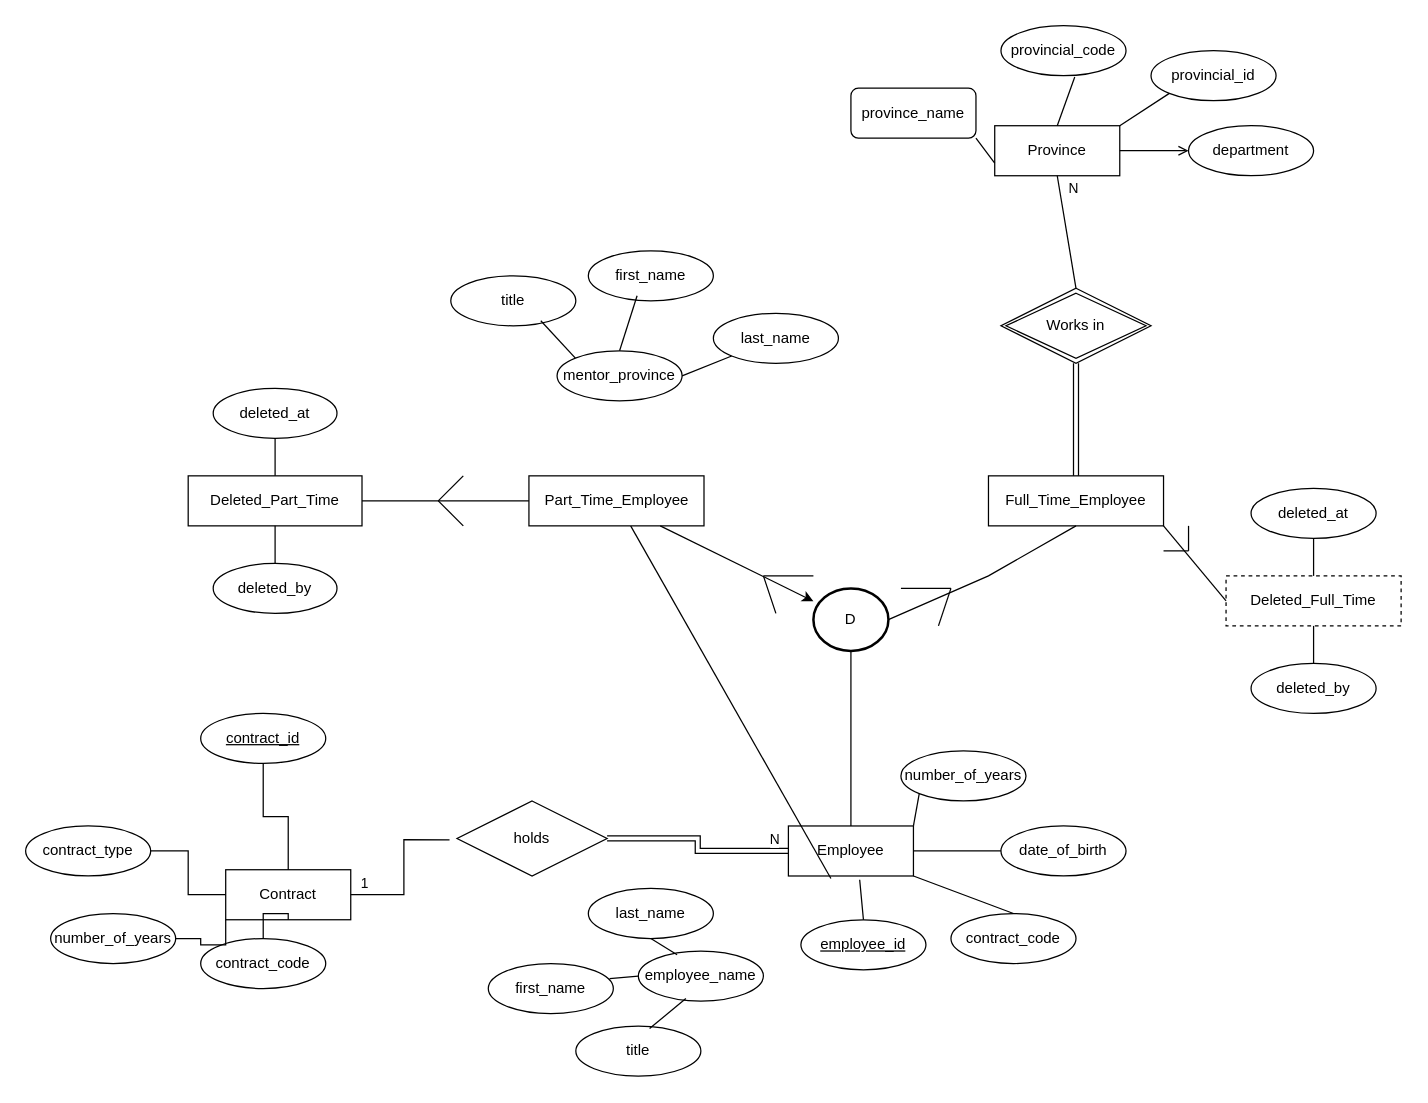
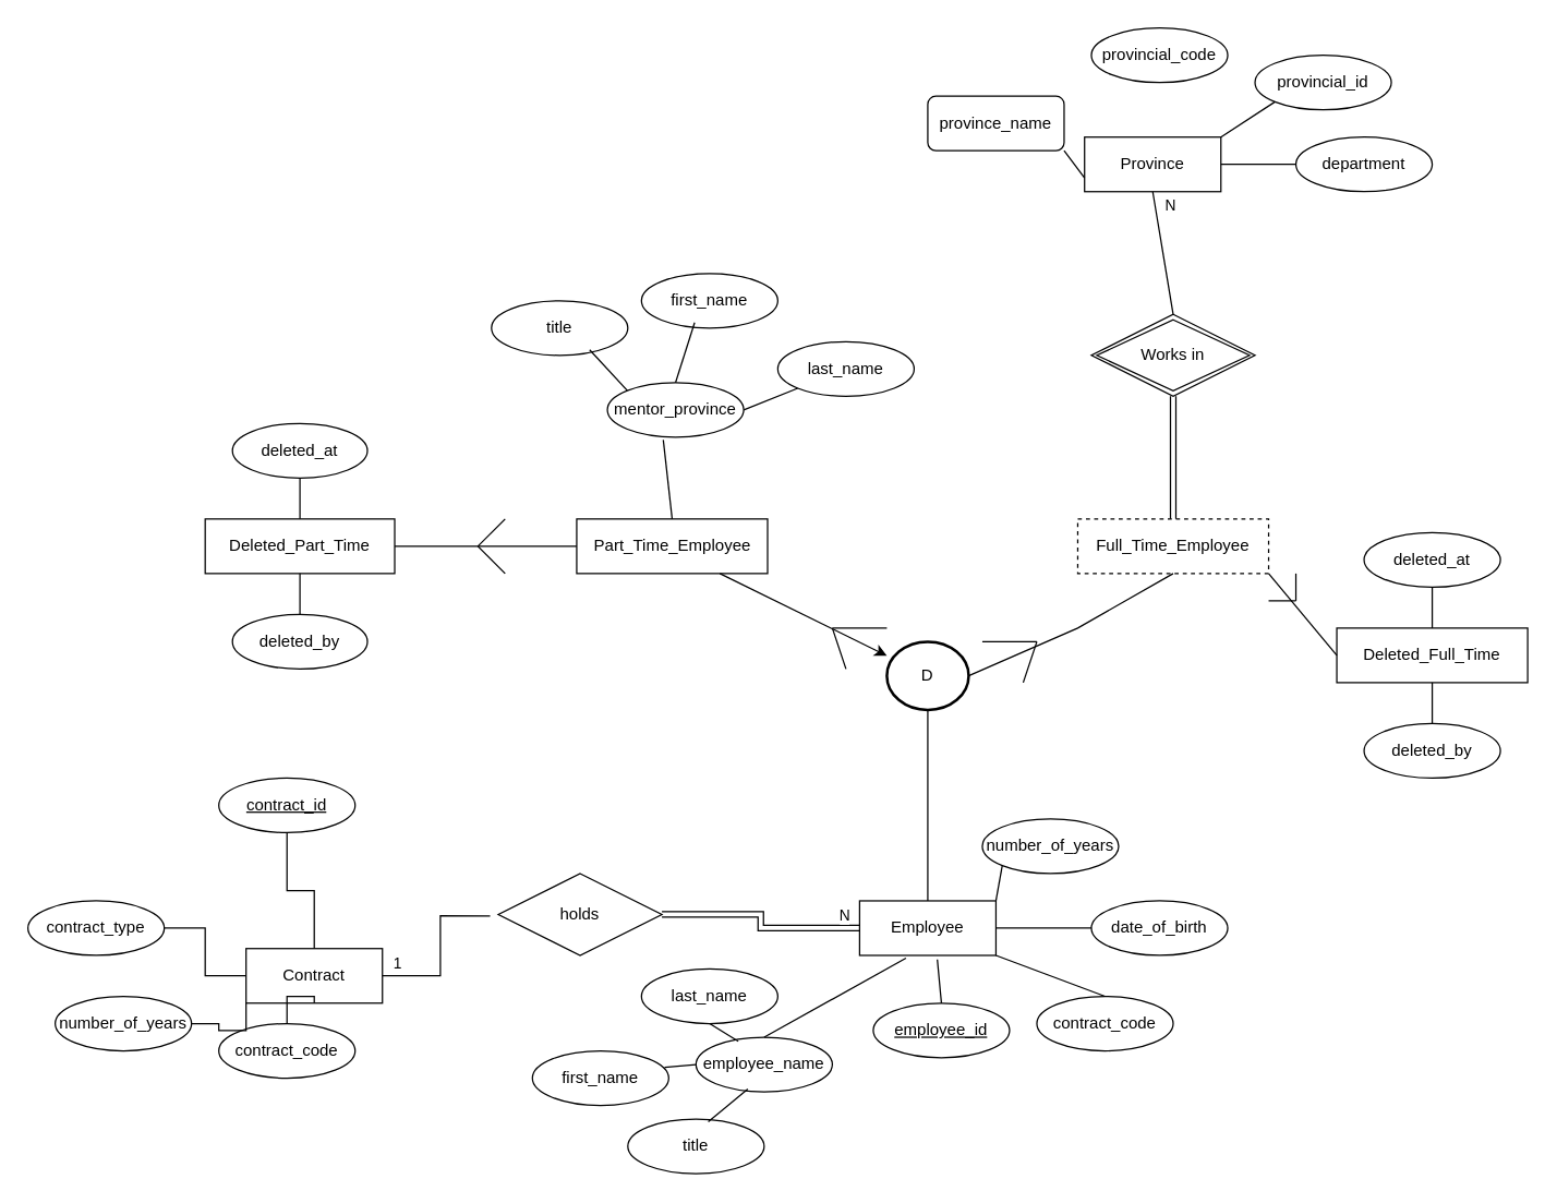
  <mxCell id="0" />
  <mxCell id="1" parent="0" />
  <mxCell id="2" value="Contract" style="whiteSpace=wrap;html=1;align=center;" vertex="1" parent="1"><mxGeometry x="180" y="695" width="100" height="40" as="geometry" /></mxCell>
  <mxCell id="3" style="edgeStyle=orthogonalEdgeStyle;rounded=0;orthogonalLoop=1;jettySize=auto;html=1;endArrow=none;endFill=0;" edge="1" parent="1" source="4" target="2"><mxGeometry relative="1" as="geometry" /></mxCell>
  <mxCell id="4" value="&lt;u&gt;contract_id&lt;/u&gt;" style="ellipse;whiteSpace=wrap;html=1;align=center;" vertex="1" parent="1"><mxGeometry x="160" y="570" width="100" height="40" as="geometry" /></mxCell>
  <mxCell id="5" style="edgeStyle=orthogonalEdgeStyle;rounded=0;orthogonalLoop=1;jettySize=auto;html=1;entryX=0;entryY=0.5;entryDx=0;entryDy=0;endArrow=none;endFill=0;" edge="1" parent="1" source="6" target="2"><mxGeometry relative="1" as="geometry" /></mxCell>
  <mxCell id="6" value="contract_type" style="ellipse;whiteSpace=wrap;html=1;align=center;" vertex="1" parent="1"><mxGeometry y="660" width="100" height="40" as="geometry" x="20" /></mxCell>
  <mxCell id="7" style="edgeStyle=orthogonalEdgeStyle;rounded=0;orthogonalLoop=1;jettySize=auto;html=1;entryX=0.5;entryY=1;entryDx=0;entryDy=0;endArrow=none;endFill=0;" edge="1" parent="1" source="8" target="2"><mxGeometry relative="1" as="geometry" /></mxCell>
  <mxCell id="8" value="contract_code" style="ellipse;whiteSpace=wrap;html=1;align=center;" vertex="1" parent="1"><mxGeometry x="160" y="750" width="100" height="40" as="geometry" /></mxCell>
  <mxCell id="9" style="edgeStyle=orthogonalEdgeStyle;rounded=0;orthogonalLoop=1;jettySize=auto;html=1;entryX=0;entryY=1;entryDx=0;entryDy=0;endArrow=none;endFill=0;" edge="1" parent="1" source="10" target="2"><mxGeometry relative="1" as="geometry" /></mxCell>
  <mxCell id="10" value="number_of_years" style="ellipse;whiteSpace=wrap;html=1;align=center;" vertex="1" parent="1"><mxGeometry x="40" y="730" width="100" height="40" as="geometry" /></mxCell>
  <mxCell id="11" style="edgeStyle=orthogonalEdgeStyle;rounded=0;orthogonalLoop=1;jettySize=auto;html=1;entryX=0;entryY=0.5;entryDx=0;entryDy=0;shape=link;" edge="1" parent="1" source="13" target="16"><mxGeometry relative="1" as="geometry" /></mxCell>
  <mxCell id="12" value="N" style="edgeLabel;html=1;align=center;verticalAlign=middle;resizable=0;points=[];" vertex="1" connectable="0" parent="11"><mxGeometry x="0.862" y="5" relative="1" as="geometry"><mxPoint x="-1" y="-5" as="offset" /></mxGeometry></mxCell>
  <mxCell id="13" value="holds" style="shape=rhombus;perimeter=rhombusPerimeter;whiteSpace=wrap;html=1;align=center;" vertex="1" parent="1"><mxGeometry x="365" y="640" width="120" height="60" as="geometry" /></mxCell>
  <mxCell id="14" style="edgeStyle=orthogonalEdgeStyle;rounded=0;orthogonalLoop=1;jettySize=auto;html=1;entryX=-0.05;entryY=0.517;entryDx=0;entryDy=0;entryPerimeter=0;endArrow=none;endFill=0;" edge="1" parent="1" source="2" target="13"><mxGeometry relative="1" as="geometry" /></mxCell>
  <mxCell id="15" value="1" style="edgeLabel;html=1;align=center;verticalAlign=middle;resizable=0;points=[];" vertex="1" connectable="0" parent="14"><mxGeometry x="-0.844" y="1" relative="1" as="geometry"><mxPoint y="-9" as="offset" /></mxGeometry></mxCell>
  <mxCell id="16" value="Employee" style="whiteSpace=wrap;html=1;align=center;" vertex="1" parent="1"><mxGeometry x="630" y="660" width="100" height="40" as="geometry" /></mxCell>
  <mxCell id="17" value="contract_code" style="ellipse;whiteSpace=wrap;html=1;align=center;" vertex="1" parent="1"><mxGeometry x="760" y="730" width="100" height="40" as="geometry" /></mxCell>
  <mxCell id="18" value="" style="endArrow=none;html=1;rounded=0;exitX=0.5;exitY=0;exitDx=0;exitDy=0;entryX=1;entryY=1;entryDx=0;entryDy=0;" edge="1" parent="1" source="17" target="16"><mxGeometry relative="1" as="geometry"><mxPoint x="530" y="670" as="sourcePoint" /><mxPoint x="690" y="670" as="targetPoint" /></mxGeometry></mxCell>
  <mxCell id="19" value="&lt;u&gt;employee_id&lt;/u&gt;" style="ellipse;whiteSpace=wrap;html=1;align=center;" vertex="1" parent="1"><mxGeometry x="640" y="735" width="100" height="40" as="geometry" /></mxCell>
  <mxCell id="20" value="" style="endArrow=none;html=1;rounded=0;exitX=0.5;exitY=0;exitDx=0;exitDy=0;entryX=0.5;entryY=1;entryDx=0;entryDy=0;entryPerimeter=0;" edge="1" parent="1" source="16" target="33"><mxGeometry relative="1" as="geometry"><mxPoint x="530" y="670" as="sourcePoint" /><mxPoint x="690" y="520" as="targetPoint" /></mxGeometry></mxCell>
  <mxCell id="21" value="number_of_years" style="ellipse;whiteSpace=wrap;html=1;align=center;" vertex="1" parent="1"><mxGeometry x="720" y="600" width="100" height="40" as="geometry" /></mxCell>
  <mxCell id="22" value="" style="endArrow=none;html=1;rounded=0;entryX=0;entryY=1;entryDx=0;entryDy=0;exitX=1;exitY=0;exitDx=0;exitDy=0;" edge="1" parent="1" source="16" target="21"><mxGeometry relative="1" as="geometry"><mxPoint x="710" y="670" as="sourcePoint" /><mxPoint x="870" y="670" as="targetPoint" /></mxGeometry></mxCell>
  <mxCell id="23" value="date_of_birth" style="ellipse;whiteSpace=wrap;html=1;align=center;" vertex="1" parent="1"><mxGeometry x="800" y="660" width="100" height="40" as="geometry" /></mxCell>
  <mxCell id="24" value="" style="endArrow=none;html=1;rounded=0;exitX=1;exitY=0.5;exitDx=0;exitDy=0;entryX=0;entryY=0.5;entryDx=0;entryDy=0;" edge="1" parent="1" source="16" target="23"><mxGeometry relative="1" as="geometry"><mxPoint x="710" y="670" as="sourcePoint" /><mxPoint x="870" y="670" as="targetPoint" /></mxGeometry></mxCell>
  <mxCell id="25" value="employee_name" style="ellipse;whiteSpace=wrap;html=1;align=center;" vertex="1" parent="1"><mxGeometry x="510" y="760" width="100" height="40" as="geometry" /></mxCell>
- <mxCell id="26" value="" style="endArrow=none;html=1;rounded=0;exitX=0.34;exitY=1.05;exitDx=0;exitDy=0;exitPerimeter=0;" edge="1" parent="1" source="16" target="35"><mxGeometry relative="1" as="geometry"><mxPoint x="710" y="670" as="sourcePoint" /><mxPoint x="870" y="670" as="targetPoint" /></mxGeometry></mxCell>
+ <mxCell id="26" value="" style="endArrow=none;html=1;rounded=0;exitX=0.34;exitY=1.05;exitDx=0;exitDy=0;exitPerimeter=0;entryX=0.5;entryY=0;entryDx=0;entryDy=0;" edge="1" parent="1" source="16" target="25"><mxGeometry relative="1" as="geometry"><mxPoint x="710" y="670" as="sourcePoint" /><mxPoint x="870" y="670" as="targetPoint" /></mxGeometry></mxCell>
  <mxCell id="27" value="title" style="ellipse;whiteSpace=wrap;html=1;align=center;" vertex="1" parent="1"><mxGeometry x="460" y="820" width="100" height="40" as="geometry" /></mxCell>
  <mxCell id="28" value="first_name" style="ellipse;whiteSpace=wrap;html=1;align=center;" vertex="1" parent="1"><mxGeometry x="390" y="770" width="100" height="40" as="geometry" /></mxCell>
  <mxCell id="29" value="last_name" style="ellipse;whiteSpace=wrap;html=1;align=center;" vertex="1" parent="1"><mxGeometry x="470" y="710" width="100" height="40" as="geometry" /></mxCell>
  <mxCell id="30" value="" style="endArrow=none;html=1;rounded=0;exitX=0.38;exitY=0.95;exitDx=0;exitDy=0;exitPerimeter=0;entryX=0.59;entryY=0.05;entryDx=0;entryDy=0;entryPerimeter=0;" edge="1" parent="1" source="25" target="27"><mxGeometry relative="1" as="geometry"><mxPoint x="490" y="670" as="sourcePoint" /><mxPoint x="650" y="670" as="targetPoint" /></mxGeometry></mxCell>
  <mxCell id="31" value="" style="endArrow=none;html=1;rounded=0;exitX=0.97;exitY=0.3;exitDx=0;exitDy=0;exitPerimeter=0;entryX=0;entryY=0.5;entryDx=0;entryDy=0;" edge="1" parent="1" source="28" target="25"><mxGeometry relative="1" as="geometry"><mxPoint x="490" y="670" as="sourcePoint" /><mxPoint x="650" y="670" as="targetPoint" /></mxGeometry></mxCell>
  <mxCell id="32" value="" style="endArrow=none;html=1;rounded=0;entryX=0.31;entryY=0.075;entryDx=0;entryDy=0;entryPerimeter=0;exitX=0.5;exitY=1;exitDx=0;exitDy=0;" edge="1" parent="1" source="29" target="25"><mxGeometry relative="1" as="geometry"><mxPoint x="490" y="670" as="sourcePoint" /><mxPoint x="650" y="670" as="targetPoint" /></mxGeometry></mxCell>
  <mxCell id="33" value="D" style="strokeWidth=2;html=1;shape=mxgraph.flowchart.start_2;whiteSpace=wrap;" vertex="1" parent="1"><mxGeometry x="650" y="470" width="60" height="50" as="geometry" /></mxCell>
  <mxCell id="34" value="" style="endArrow=none;html=1;rounded=0;entryX=0.57;entryY=1.075;entryDx=0;entryDy=0;entryPerimeter=0;exitX=0.5;exitY=0;exitDx=0;exitDy=0;" edge="1" parent="1" source="19" target="16"><mxGeometry relative="1" as="geometry"><mxPoint x="690" y="870" as="sourcePoint" /><mxPoint x="650" y="790" as="targetPoint" /></mxGeometry></mxCell>
  <mxCell id="35" value="Part_Time_Employee" style="whiteSpace=wrap;html=1;align=center;" vertex="1" parent="1"><mxGeometry x="422.5" y="380" width="140" height="40" as="geometry" /></mxCell>
- <mxCell id="36" value="Full_Time_Employee" style="whiteSpace=wrap;html=1;align=center;" vertex="1" parent="1"><mxGeometry x="790" y="380" width="140" height="40" as="geometry" /></mxCell>
+ <mxCell id="36" value="Full_Time_Employee" style="whiteSpace=wrap;html=1;align=center;dashed=1;" vertex="1" parent="1"><mxGeometry x="790" y="380" width="140" height="40" as="geometry" /></mxCell>
  <mxCell id="37" value="" style="endArrow=classic;html=1;rounded=0;exitX=0.75;exitY=1;exitDx=0;exitDy=0;" edge="1" parent="1" source="35" target="33"><mxGeometry relative="1" as="geometry"><mxPoint x="620" y="520" as="sourcePoint" /><mxPoint x="780" y="520" as="targetPoint" /></mxGeometry></mxCell>
  <mxCell id="38" value="" style="endArrow=none;html=1;rounded=0;exitX=1;exitY=0.5;exitDx=0;exitDy=0;exitPerimeter=0;entryX=0.5;entryY=1;entryDx=0;entryDy=0;" edge="1" parent="1" source="33" target="36"><mxGeometry relative="1" as="geometry"><mxPoint x="620" y="520" as="sourcePoint" /><mxPoint x="780" y="520" as="targetPoint" /><Array as="points"><mxPoint x="790" y="460" /></Array></mxGeometry></mxCell>
  <mxCell id="39" value="mentor_province" style="ellipse;whiteSpace=wrap;html=1;align=center;" vertex="1" parent="1"><mxGeometry x="445" y="280" width="100" height="40" as="geometry" /></mxCell>
  <mxCell id="40" value="title" style="ellipse;whiteSpace=wrap;html=1;align=center;" vertex="1" parent="1"><mxGeometry x="360" y="220" width="100" height="40" as="geometry" /></mxCell>
  <mxCell id="41" value="first_name" style="ellipse;whiteSpace=wrap;html=1;align=center;" vertex="1" parent="1"><mxGeometry x="470" y="200" width="100" height="40" as="geometry" /></mxCell>
  <mxCell id="42" value="last_name" style="ellipse;whiteSpace=wrap;html=1;align=center;" vertex="1" parent="1"><mxGeometry x="570" y="250" width="100" height="40" as="geometry" /></mxCell>
  <mxCell id="43" value="" style="endArrow=none;html=1;rounded=0;exitX=0;exitY=1;exitDx=0;exitDy=0;entryX=1;entryY=0.5;entryDx=0;entryDy=0;" edge="1" parent="1" source="42" target="39"><mxGeometry relative="1" as="geometry"><mxPoint x="620" y="420" as="sourcePoint" /><mxPoint x="780" y="420" as="targetPoint" /></mxGeometry></mxCell>
  <mxCell id="44" value="" style="endArrow=none;html=1;rounded=0;exitX=0.39;exitY=0.9;exitDx=0;exitDy=0;exitPerimeter=0;entryX=0.5;entryY=0;entryDx=0;entryDy=0;" edge="1" parent="1" source="41" target="39"><mxGeometry relative="1" as="geometry"><mxPoint x="620" y="420" as="sourcePoint" /><mxPoint x="780" y="420" as="targetPoint" /></mxGeometry></mxCell>
  <mxCell id="45" value="" style="endArrow=none;html=1;rounded=0;exitX=0.72;exitY=0.9;exitDx=0;exitDy=0;exitPerimeter=0;entryX=0;entryY=0;entryDx=0;entryDy=0;" edge="1" parent="1" source="40" target="39"><mxGeometry relative="1" as="geometry"><mxPoint x="620" y="420" as="sourcePoint" /><mxPoint x="780" y="420" as="targetPoint" /></mxGeometry></mxCell>
+ <mxCell id="46" value="" style="endArrow=none;html=1;rounded=0;exitX=0.41;exitY=1.05;exitDx=0;exitDy=0;exitPerimeter=0;entryX=0.5;entryY=0;entryDx=0;entryDy=0;" edge="1" parent="1" source="39" target="35"><mxGeometry relative="1" as="geometry"><mxPoint x="620" y="420" as="sourcePoint" /><mxPoint x="780" y="420" as="targetPoint" /></mxGeometry></mxCell>
  <mxCell id="47" value="Deleted_Part_Time" style="whiteSpace=wrap;html=1;align=center;" vertex="1" parent="1"><mxGeometry x="150" y="380" width="139" height="40" as="geometry" /></mxCell>
  <mxCell id="48" value="" style="endArrow=none;html=1;rounded=0;exitX=1;exitY=0.5;exitDx=0;exitDy=0;entryX=0;entryY=0.5;entryDx=0;entryDy=0;" edge="1" parent="1" source="47" target="35"><mxGeometry relative="1" as="geometry"><mxPoint x="250" y="420" as="sourcePoint" /><mxPoint x="410" y="420" as="targetPoint" /></mxGeometry></mxCell>
  <mxCell id="49" value="deleted_at" style="ellipse;whiteSpace=wrap;html=1;align=center;" vertex="1" parent="1"><mxGeometry x="170" y="310" width="99" height="40" as="geometry" /></mxCell>
  <mxCell id="50" value="deleted_by" style="ellipse;whiteSpace=wrap;html=1;align=center;" vertex="1" parent="1"><mxGeometry x="170" y="450" width="99" height="40" as="geometry" /></mxCell>
  <mxCell id="51" value="" style="endArrow=none;html=1;rounded=0;exitX=0.5;exitY=1;exitDx=0;exitDy=0;entryX=0.5;entryY=0;entryDx=0;entryDy=0;" edge="1" parent="1" source="47" target="50"><mxGeometry relative="1" as="geometry"><mxPoint x="250" y="420" as="sourcePoint" /><mxPoint x="410" y="420" as="targetPoint" /></mxGeometry></mxCell>
  <mxCell id="52" value="" style="endArrow=none;html=1;rounded=0;exitX=0.5;exitY=1;exitDx=0;exitDy=0;entryX=0.5;entryY=0;entryDx=0;entryDy=0;" edge="1" parent="1" source="49" target="47"><mxGeometry relative="1" as="geometry"><mxPoint x="250" y="420" as="sourcePoint" /><mxPoint x="410" y="420" as="targetPoint" /></mxGeometry></mxCell>
- <mxCell id="53" value="Deleted_Full_Time" style="whiteSpace=wrap;html=1;align=center;dashed=1;" vertex="1" parent="1"><mxGeometry x="980" y="460" width="140" height="40" as="geometry" /></mxCell>
+ <mxCell id="53" value="Deleted_Full_Time" style="whiteSpace=wrap;html=1;align=center;" vertex="1" parent="1"><mxGeometry x="980" y="460" width="140" height="40" as="geometry" /></mxCell>
  <mxCell id="54" value="deleted_at" style="ellipse;whiteSpace=wrap;html=1;align=center;" vertex="1" parent="1"><mxGeometry x="1000" y="390" width="100" height="40" as="geometry" /></mxCell>
  <mxCell id="55" value="deleted_by" style="ellipse;whiteSpace=wrap;html=1;align=center;" vertex="1" parent="1"><mxGeometry x="1000" y="530" width="100" height="40" as="geometry" /></mxCell>
  <mxCell id="56" value="" style="endArrow=none;html=1;rounded=0;exitX=0.5;exitY=1;exitDx=0;exitDy=0;entryX=0.5;entryY=0;entryDx=0;entryDy=0;" edge="1" parent="1" source="53" target="55"><mxGeometry relative="1" as="geometry"><mxPoint x="1080" y="500" as="sourcePoint" /><mxPoint x="1240" y="500" as="targetPoint" /></mxGeometry></mxCell>
  <mxCell id="57" value="" style="endArrow=none;html=1;rounded=0;exitX=0.5;exitY=1;exitDx=0;exitDy=0;entryX=0.5;entryY=0;entryDx=0;entryDy=0;" edge="1" parent="1" source="54" target="53"><mxGeometry relative="1" as="geometry"><mxPoint x="1080" y="500" as="sourcePoint" /><mxPoint x="1240" y="500" as="targetPoint" /></mxGeometry></mxCell>
  <mxCell id="58" value="" style="endArrow=none;html=1;rounded=0;exitX=1;exitY=1;exitDx=0;exitDy=0;entryX=0;entryY=0.5;entryDx=0;entryDy=0;" edge="1" parent="1" source="36" target="53"><mxGeometry relative="1" as="geometry"><mxPoint x="980" y="420" as="sourcePoint" /><mxPoint x="1140" y="420" as="targetPoint" /></mxGeometry></mxCell>
  <mxCell id="59" value="Works in" style="shape=rhombus;double=1;perimeter=rhombusPerimeter;whiteSpace=wrap;html=1;align=center;" vertex="1" parent="1"><mxGeometry x="800" y="230" width="120" height="60" as="geometry" /></mxCell>
  <mxCell id="60" value="" style="endArrow=none;html=1;rounded=0;exitX=0.5;exitY=1;exitDx=0;exitDy=0;entryX=0.5;entryY=0;entryDx=0;entryDy=0;shape=link;" edge="1" parent="1" source="59" target="36"><mxGeometry relative="1" as="geometry"><mxPoint x="810" y="230" as="sourcePoint" /><mxPoint x="970" y="230" as="targetPoint" /></mxGeometry></mxCell>
  <mxCell id="61" value="Province" style="whiteSpace=wrap;html=1;align=center;" vertex="1" parent="1"><mxGeometry x="795" y="100" width="100" height="40" as="geometry" /></mxCell>
  <mxCell id="62" value="" style="endArrow=none;html=1;rounded=0;exitX=0.5;exitY=1;exitDx=0;exitDy=0;entryX=0.5;entryY=0;entryDx=0;entryDy=0;" edge="1" parent="1" source="61" target="59"><mxGeometry relative="1" as="geometry"><mxPoint x="810" y="190" as="sourcePoint" /><mxPoint x="970" y="190" as="targetPoint" /></mxGeometry></mxCell>
  <mxCell id="63" value="N" style="edgeLabel;html=1;align=center;verticalAlign=middle;resizable=0;points=[];" vertex="1" connectable="0" parent="62"><mxGeometry x="-0.689" relative="1" as="geometry"><mxPoint x="10" y="-4" as="offset" /></mxGeometry></mxCell>
  <mxCell id="64" value="department" style="ellipse;whiteSpace=wrap;html=1;align=center;" vertex="1" parent="1"><mxGeometry x="950" y="100" width="100" height="40" as="geometry" /></mxCell>
  <mxCell id="65" value="provincial_id" style="ellipse;whiteSpace=wrap;html=1;align=center;" vertex="1" parent="1"><mxGeometry x="920" y="40" width="100" height="40" as="geometry" /></mxCell>
  <mxCell id="66" value="provincial_code" style="ellipse;whiteSpace=wrap;html=1;align=center;" vertex="1" parent="1"><mxGeometry x="800" y="20" width="100" height="40" as="geometry" /></mxCell>
  <mxCell id="67" value="province_name" style="whiteSpace=wrap;html=1;align=center;rounded=1;" vertex="1" parent="1"><mxGeometry x="680" y="70" width="100" height="40" as="geometry" /></mxCell>
  <mxCell id="68" value="" style="endArrow=none;html=1;rounded=0;exitX=1;exitY=1;exitDx=0;exitDy=0;entryX=0;entryY=0.75;entryDx=0;entryDy=0;" edge="1" parent="1" source="67" target="61"><mxGeometry relative="1" as="geometry"><mxPoint x="810" y="150" as="sourcePoint" /><mxPoint x="970" y="150" as="targetPoint" /></mxGeometry></mxCell>
- <mxCell id="69" value="" style="endArrow=none;html=1;rounded=0;exitX=0.59;exitY=1.025;exitDx=0;exitDy=0;exitPerimeter=0;entryX=0.5;entryY=0;entryDx=0;entryDy=0;" edge="1" parent="1" source="66" target="61"><mxGeometry relative="1" as="geometry"><mxPoint x="810" y="150" as="sourcePoint" /><mxPoint x="970" y="150" as="targetPoint" /></mxGeometry></mxCell>
  <mxCell id="70" value="" style="endArrow=none;html=1;rounded=0;exitX=1;exitY=0;exitDx=0;exitDy=0;entryX=0;entryY=1;entryDx=0;entryDy=0;" edge="1" parent="1" source="61" target="65"><mxGeometry relative="1" as="geometry"><mxPoint x="810" y="150" as="sourcePoint" /><mxPoint x="970" y="150" as="targetPoint" /></mxGeometry></mxCell>
- <mxCell id="71" value="" style="endArrow=open;html=1;rounded=0;entryX=0;entryY=0.5;entryDx=0;entryDy=0;exitX=1;exitY=0.5;exitDx=0;exitDy=0;" edge="1" parent="1" source="61" target="64"><mxGeometry relative="1" as="geometry"><mxPoint x="810" y="150" as="sourcePoint" /><mxPoint x="970" y="150" as="targetPoint" /></mxGeometry></mxCell>
+ <mxCell id="71" value="" style="endArrow=none;html=1;rounded=0;entryX=0;entryY=0.5;entryDx=0;entryDy=0;exitX=1;exitY=0.5;exitDx=0;exitDy=0;" edge="1" parent="1" source="61" target="64"><mxGeometry relative="1" as="geometry"><mxPoint x="810" y="150" as="sourcePoint" /><mxPoint x="970" y="150" as="targetPoint" /></mxGeometry></mxCell>
  <mxCell id="72" value="" style="endArrow=none;html=1;rounded=0;" edge="1" parent="1"><mxGeometry relative="1" as="geometry"><mxPoint x="760" y="470" as="sourcePoint" /><mxPoint x="750" y="500" as="targetPoint" /></mxGeometry></mxCell>
  <mxCell id="73" value="" style="endArrow=none;html=1;rounded=0;" edge="1" parent="1"><mxGeometry relative="1" as="geometry"><mxPoint x="760" y="470" as="sourcePoint" /><mxPoint x="720" y="470" as="targetPoint" /></mxGeometry></mxCell>
  <mxCell id="74" value="" style="endArrow=none;html=1;rounded=0;" edge="1" parent="1"><mxGeometry relative="1" as="geometry"><mxPoint x="610" y="460" as="sourcePoint" /><mxPoint x="650" y="460" as="targetPoint" /></mxGeometry></mxCell>
  <mxCell id="75" value="" style="endArrow=none;html=1;rounded=0;" edge="1" parent="1"><mxGeometry relative="1" as="geometry"><mxPoint x="610" y="460" as="sourcePoint" /><mxPoint x="620" y="490" as="targetPoint" /></mxGeometry></mxCell>
  <mxCell id="76" value="" style="endArrow=none;html=1;rounded=0;" edge="1" parent="1"><mxGeometry relative="1" as="geometry"><mxPoint x="350" y="400" as="sourcePoint" /><mxPoint x="370" y="380" as="targetPoint" /></mxGeometry></mxCell>
  <mxCell id="77" value="" style="endArrow=none;html=1;rounded=0;" edge="1" parent="1"><mxGeometry relative="1" as="geometry"><mxPoint x="350" y="400" as="sourcePoint" /><mxPoint x="370" y="420" as="targetPoint" /></mxGeometry></mxCell>
  <mxCell id="78" value="" style="endArrow=none;html=1;rounded=0;" edge="1" parent="1"><mxGeometry relative="1" as="geometry"><mxPoint x="950" y="440" as="sourcePoint" /><mxPoint x="950" y="420" as="targetPoint" /></mxGeometry></mxCell>
  <mxCell id="79" value="" style="endArrow=none;html=1;rounded=0;" edge="1" parent="1"><mxGeometry relative="1" as="geometry"><mxPoint x="950" y="440" as="sourcePoint" /><mxPoint x="930" y="440" as="targetPoint" /></mxGeometry></mxCell>
